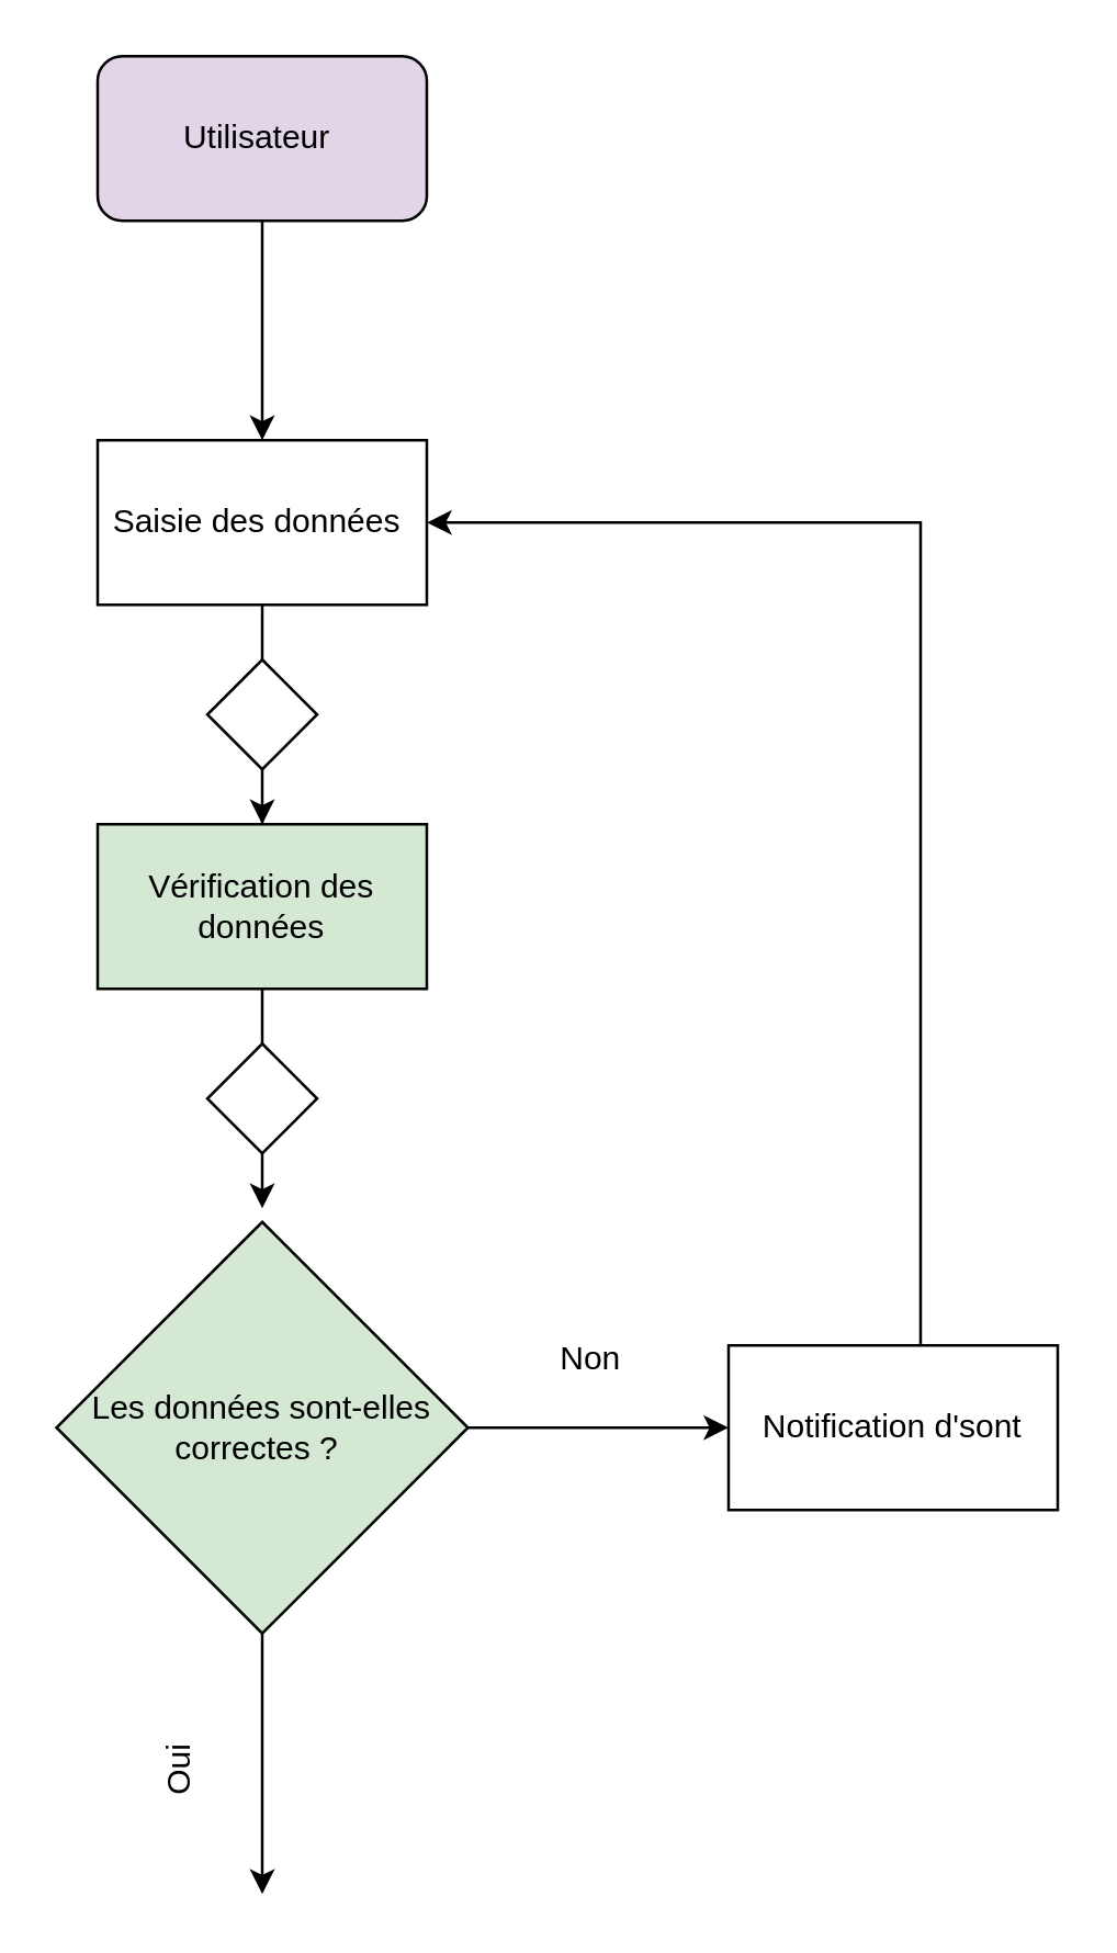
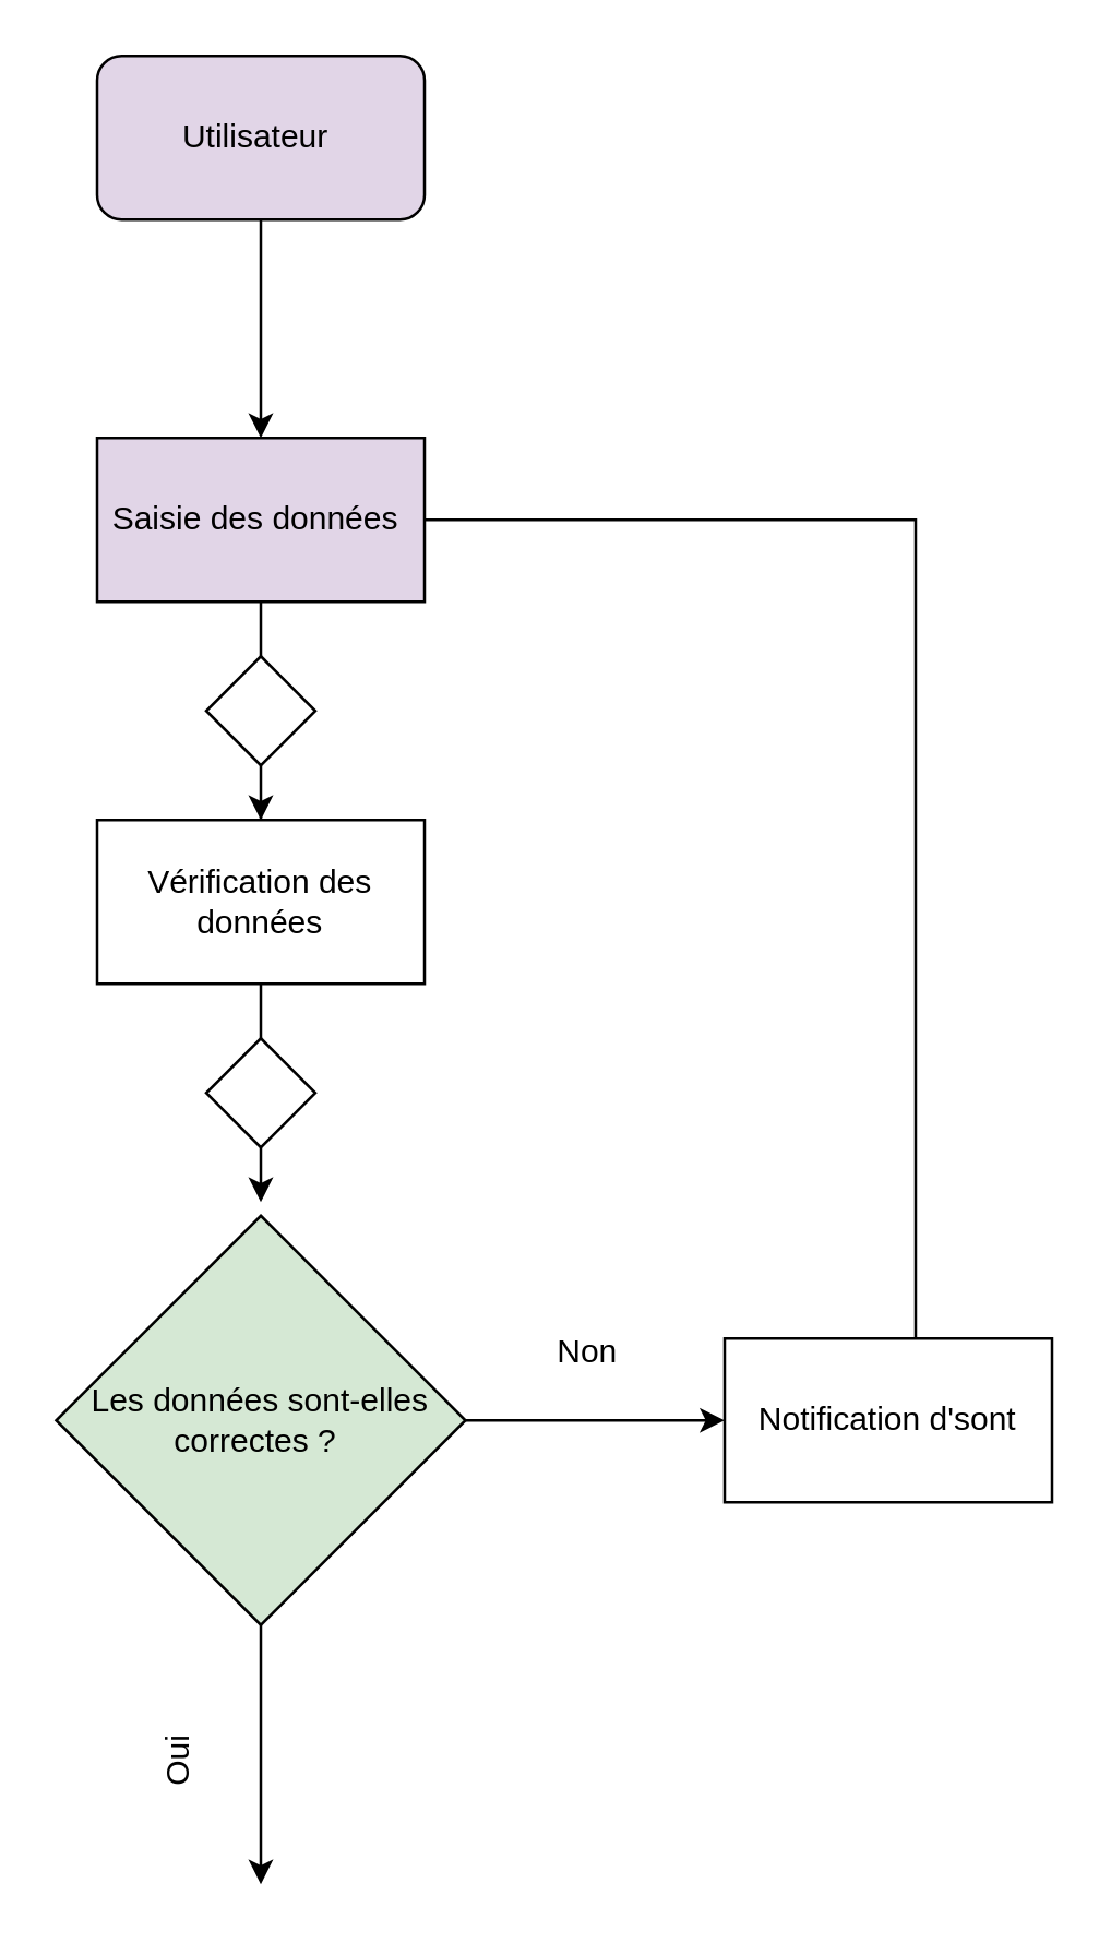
  <mxCell id="0" />
  <mxCell id="1" parent="0" />
  <mxCell id="2" value="" style="edgeStyle=orthogonalEdgeStyle;rounded=0;orthogonalLoop=1;jettySize=auto;html=1;" edge="1" parent="1" source="3"><mxGeometry relative="1" as="geometry"><mxPoint x="95" y="160" as="targetPoint" /></mxGeometry></mxCell>
  <mxCell id="3" value="Utilisateur&amp;nbsp;" style="whiteSpace=wrap;html=1;rounded=1;fillColor=#e1d5e7;" vertex="1" parent="1"><mxGeometry x="35" y="20" width="120" height="60" as="geometry" /></mxCell>
  <mxCell id="4" value="" style="edgeStyle=orthogonalEdgeStyle;rounded=0;orthogonalLoop=1;jettySize=auto;html=1;startArrow=none;" edge="1" parent="1" source="13" target="9"><mxGeometry relative="1" as="geometry" /></mxCell>
- <mxCell id="5" value="Saisie des données&amp;nbsp;" style="whiteSpace=wrap;html=1;" vertex="1" parent="1"><mxGeometry x="35" y="160" width="120" height="60" as="geometry" /></mxCell>
+ <mxCell id="5" value="Saisie des données&amp;nbsp;" style="whiteSpace=wrap;html=1;fillColor=#e1d5e7;" vertex="1" parent="1"><mxGeometry x="35" y="160" width="120" height="60" as="geometry" /></mxCell>
  <mxCell id="6" value="" style="edgeStyle=orthogonalEdgeStyle;rounded=0;orthogonalLoop=1;jettySize=auto;html=1;" edge="1" parent="1" target="5"><mxGeometry relative="1" as="geometry" /></mxCell>
  <mxCell id="7" value="Oui" style="text;html=1;strokeColor=none;fillColor=none;align=center;verticalAlign=middle;whiteSpace=wrap;rounded=0;rotation=-90;" vertex="1" parent="1"><mxGeometry x="35" y="630" width="60" height="30" as="geometry" /></mxCell>
  <mxCell id="8" value="" style="edgeStyle=orthogonalEdgeStyle;rounded=0;orthogonalLoop=1;jettySize=auto;html=1;startArrow=none;" edge="1" parent="1" source="15"><mxGeometry relative="1" as="geometry"><mxPoint x="95" y="440" as="targetPoint" /></mxGeometry></mxCell>
- <mxCell id="9" value="Vérification des données" style="whiteSpace=wrap;html=1;fillColor=#d5e8d4;" vertex="1" parent="1"><mxGeometry x="35" y="300" width="120" height="60" as="geometry" /></mxCell>
- <mxCell id="10" value="" style="edgeStyle=orthogonalEdgeStyle;rounded=0;orthogonalLoop=1;jettySize=auto;html=1;entryX=1;entryY=0.5;entryDx=0;entryDy=0;" edge="1" parent="1" source="11" target="5"><mxGeometry relative="1" as="geometry"><mxPoint x="295" y="40" as="targetPoint" /><Array as="points"><mxPoint x="335" y="190" /></Array></mxGeometry></mxCell>
+ <mxCell id="9" value="Vérification des données" style="whiteSpace=wrap;html=1;" vertex="1" parent="1"><mxGeometry x="35" y="300" width="120" height="60" as="geometry" /></mxCell>
+ <mxCell id="10" value="" style="edgeStyle=orthogonalEdgeStyle;rounded=0;orthogonalLoop=1;jettySize=auto;html=1;entryX=1;entryY=0.5;entryDx=0;entryDy=0;endArrow=none;" edge="1" parent="1" source="11" target="5"><mxGeometry relative="1" as="geometry"><mxPoint x="295" y="40" as="targetPoint" /><Array as="points"><mxPoint x="335" y="190" /></Array></mxGeometry></mxCell>
  <mxCell id="11" value="Notification d'sont" style="whiteSpace=wrap;html=1;" vertex="1" parent="1"><mxGeometry x="265" y="490" width="120" height="60" as="geometry" /></mxCell>
  <mxCell id="12" value="Non" style="text;html=1;strokeColor=none;fillColor=none;align=center;verticalAlign=middle;whiteSpace=wrap;rounded=0;rotation=0;" vertex="1" parent="1"><mxGeometry x="185" y="480" width="60" height="30" as="geometry" /></mxCell>
  <mxCell id="13" value="" style="rhombus;whiteSpace=wrap;html=1;" vertex="1" parent="1"><mxGeometry x="75" y="240" width="40" height="40" as="geometry" /></mxCell>
  <mxCell id="14" value="" style="edgeStyle=orthogonalEdgeStyle;rounded=0;orthogonalLoop=1;jettySize=auto;html=1;endArrow=none;" edge="1" parent="1" source="5" target="13"><mxGeometry relative="1" as="geometry"><mxPoint x="95" y="220" as="sourcePoint" /><mxPoint x="95" y="300" as="targetPoint" /></mxGeometry></mxCell>
  <mxCell id="15" value="" style="rhombus;whiteSpace=wrap;html=1;" vertex="1" parent="1"><mxGeometry x="75" y="380" width="40" height="40" as="geometry" /></mxCell>
  <mxCell id="16" value="" style="edgeStyle=orthogonalEdgeStyle;rounded=0;orthogonalLoop=1;jettySize=auto;html=1;endArrow=none;" edge="1" parent="1" source="9" target="15"><mxGeometry relative="1" as="geometry"><mxPoint x="95" y="360" as="sourcePoint" /><mxPoint x="95" y="440" as="targetPoint" /></mxGeometry></mxCell>
  <mxCell id="17" value="" style="edgeStyle=orthogonalEdgeStyle;rounded=0;orthogonalLoop=1;jettySize=auto;html=1;" edge="1" parent="1" source="18"><mxGeometry relative="1" as="geometry"><mxPoint x="95" y="690" as="targetPoint" /></mxGeometry></mxCell>
  <mxCell id="18" value="Les données sont-elles correctes ?&amp;nbsp;" style="rhombus;whiteSpace=wrap;html=1;fillColor=#d5e8d4;" vertex="1" parent="1"><mxGeometry x="20" y="445" width="150" height="150" as="geometry" /></mxCell>
  <mxCell id="19" value="" style="endArrow=classic;html=1;rounded=0;exitX=1;exitY=0.5;exitDx=0;exitDy=0;entryX=0;entryY=0.5;entryDx=0;entryDy=0;" edge="1" parent="1" source="18" target="11"><mxGeometry width="50" height="50" relative="1" as="geometry"><mxPoint x="215" y="450" as="sourcePoint" /><mxPoint x="185" y="450" as="targetPoint" /></mxGeometry></mxCell>
